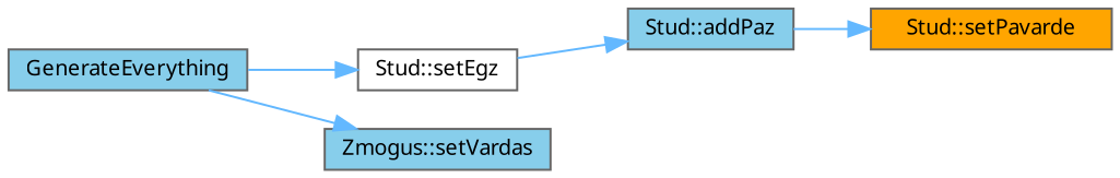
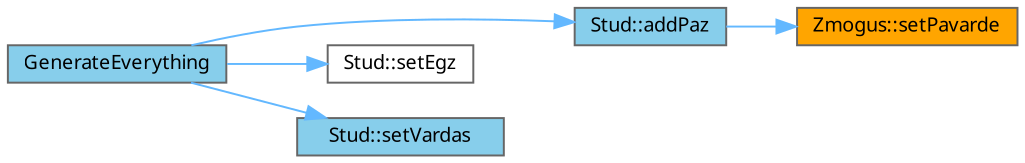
  digraph {
    fontname="Noto Sans"
    rankdir=LR
    node [color=grey40 fillcolor=skyblue fontname="Noto Sans" fontsize=10 shape=box style=filled]
    edge [color=steelblue1 fontname="Noto Sans" fontsize=10 labelfontname=Helvetica labelfontsize=10 style=solid]
    n1 [color=gray40 fontcolor=black height=0.2 label=GenerateEverything width=0.4]
    n2 [height=0.2 label="Stud::addPaz" width=0.4]
    n3 [fillcolor=white height=0.2 label="Stud::setEgz" width=0.4]
-   n4 [height=0.2 label="Zmogus::setVardas" width=0.4]
-   n5 [fillcolor=orange height=0.2 label="Stud::setPavarde" width=0.4]
-   n3 -> n2
+   n4 [height=0.2 label="Stud::setVardas" width=0.4]
+   n5 [fillcolor=orange height=0.2 label="Zmogus::setPavarde" width=0.4]
+   n1 -> n2
    n1 -> n3
    n1 -> n4
    n2 -> n5
  }
